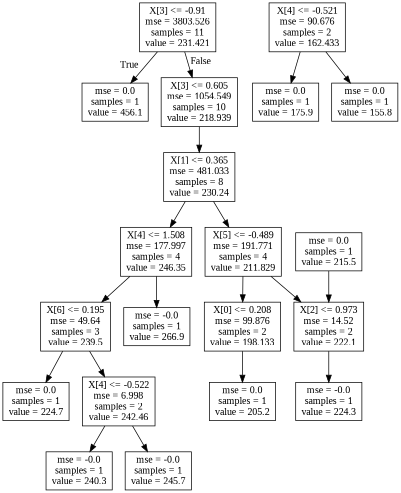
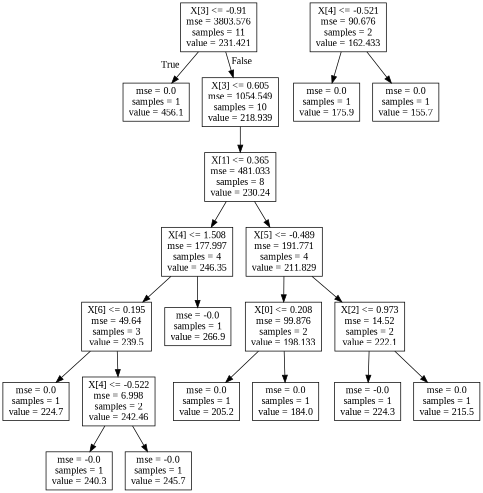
  digraph {
    fontname="Liberation Serif"
    node [fontname="Liberation Serif" shape=box]
    edge [fontname="Liberation Serif"]
-   n1 [label="X[3] <= -0.91\nmse = 3803.526\nsamples = 11\nvalue = 231.421"]
+   n1 [label="X[3] <= -0.91\nmse = 3803.576\nsamples = 11\nvalue = 231.421"]
    n2 [label="mse = 0.0\nsamples = 1\nvalue = 456.1"]
    n3 [label="X[3] <= 0.605\nmse = 1054.549\nsamples = 10\nvalue = 218.939"]
    n4 [label="X[1] <= 0.365\nmse = 481.033\nsamples = 8\nvalue = 230.24"]
    n5 [label="X[4] <= 1.508\nmse = 177.997\nsamples = 4\nvalue = 246.35"]
    n6 [label="X[5] <= -0.489\nmse = 191.771\nsamples = 4\nvalue = 211.829"]
    n7 [label="X[4] <= -0.521\nmse = 90.676\nsamples = 2\nvalue = 162.433"]
    n8 [label="mse = 0.0\nsamples = 1\nvalue = 175.9"]
-   n9 [label="mse = 0.0\nsamples = 1\nvalue = 155.8"]
+   n9 [label="mse = 0.0\nsamples = 1\nvalue = 155.7"]
    n10 [label="X[6] <= 0.195\nmse = 49.64\nsamples = 3\nvalue = 239.5"]
    n11 [label="mse = -0.0\nsamples = 1\nvalue = 266.9"]
    n12 [label="X[0] <= 0.208\nmse = 99.876\nsamples = 2\nvalue = 198.133"]
    n13 [label="X[2] <= 0.973\nmse = 14.52\nsamples = 2\nvalue = 222.1"]
    n14 [label="mse = 0.0\nsamples = 1\nvalue = 224.7"]
    n15 [label="X[4] <= -0.522\nmse = 6.998\nsamples = 2\nvalue = 242.46"]
    n16 [label="mse = -0.0\nsamples = 1\nvalue = 240.3"]
    n17 [label="mse = -0.0\nsamples = 1\nvalue = 245.7"]
    n18 [label="mse = 0.0\nsamples = 1\nvalue = 205.2"]
+   n19 [label="mse = 0.0\nsamples = 1\nvalue = 184.0"]
    n20 [label="mse = -0.0\nsamples = 1\nvalue = 224.3"]
    n21 [label="mse = 0.0\nsamples = 1\nvalue = 215.5"]
    n1 -> n2 [headlabel=True labelangle=45 labeldistance=2.5]
    n1 -> n3 [headlabel=False labelangle=-45 labeldistance=2.5]
    n3 -> n4
    n4 -> n5
    n4 -> n6
    n5 -> n10
    n5 -> n11
    n6 -> n12
    n6 -> n13
    n7 -> n8
    n7 -> n9
    n10 -> n14
    n10 -> n15
    n12 -> n18
+   n12 -> n19
    n13 -> n20
-   n21 -> n13
+   n13 -> n21
    n15 -> n16
    n15 -> n17
  }
